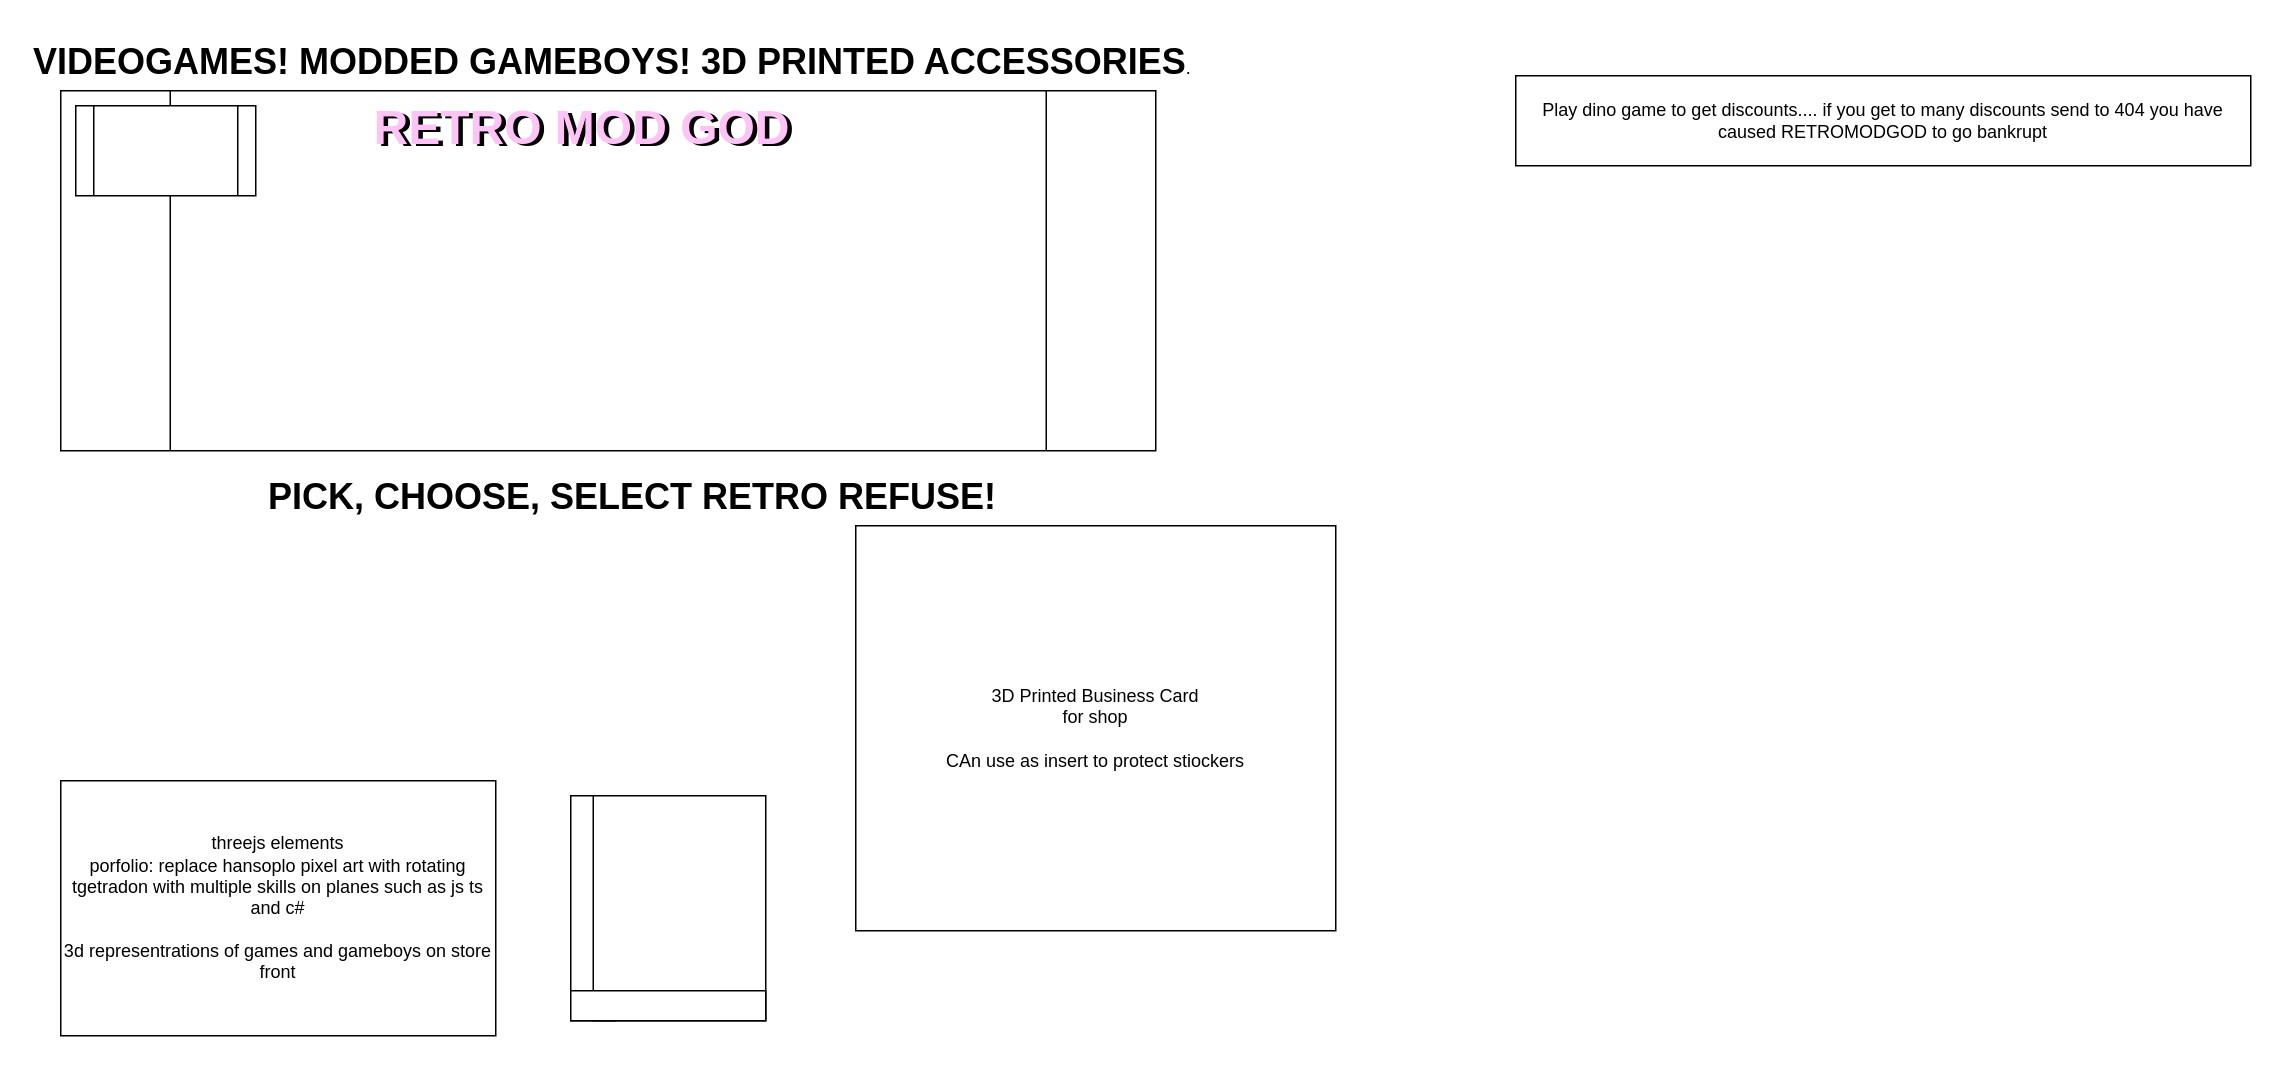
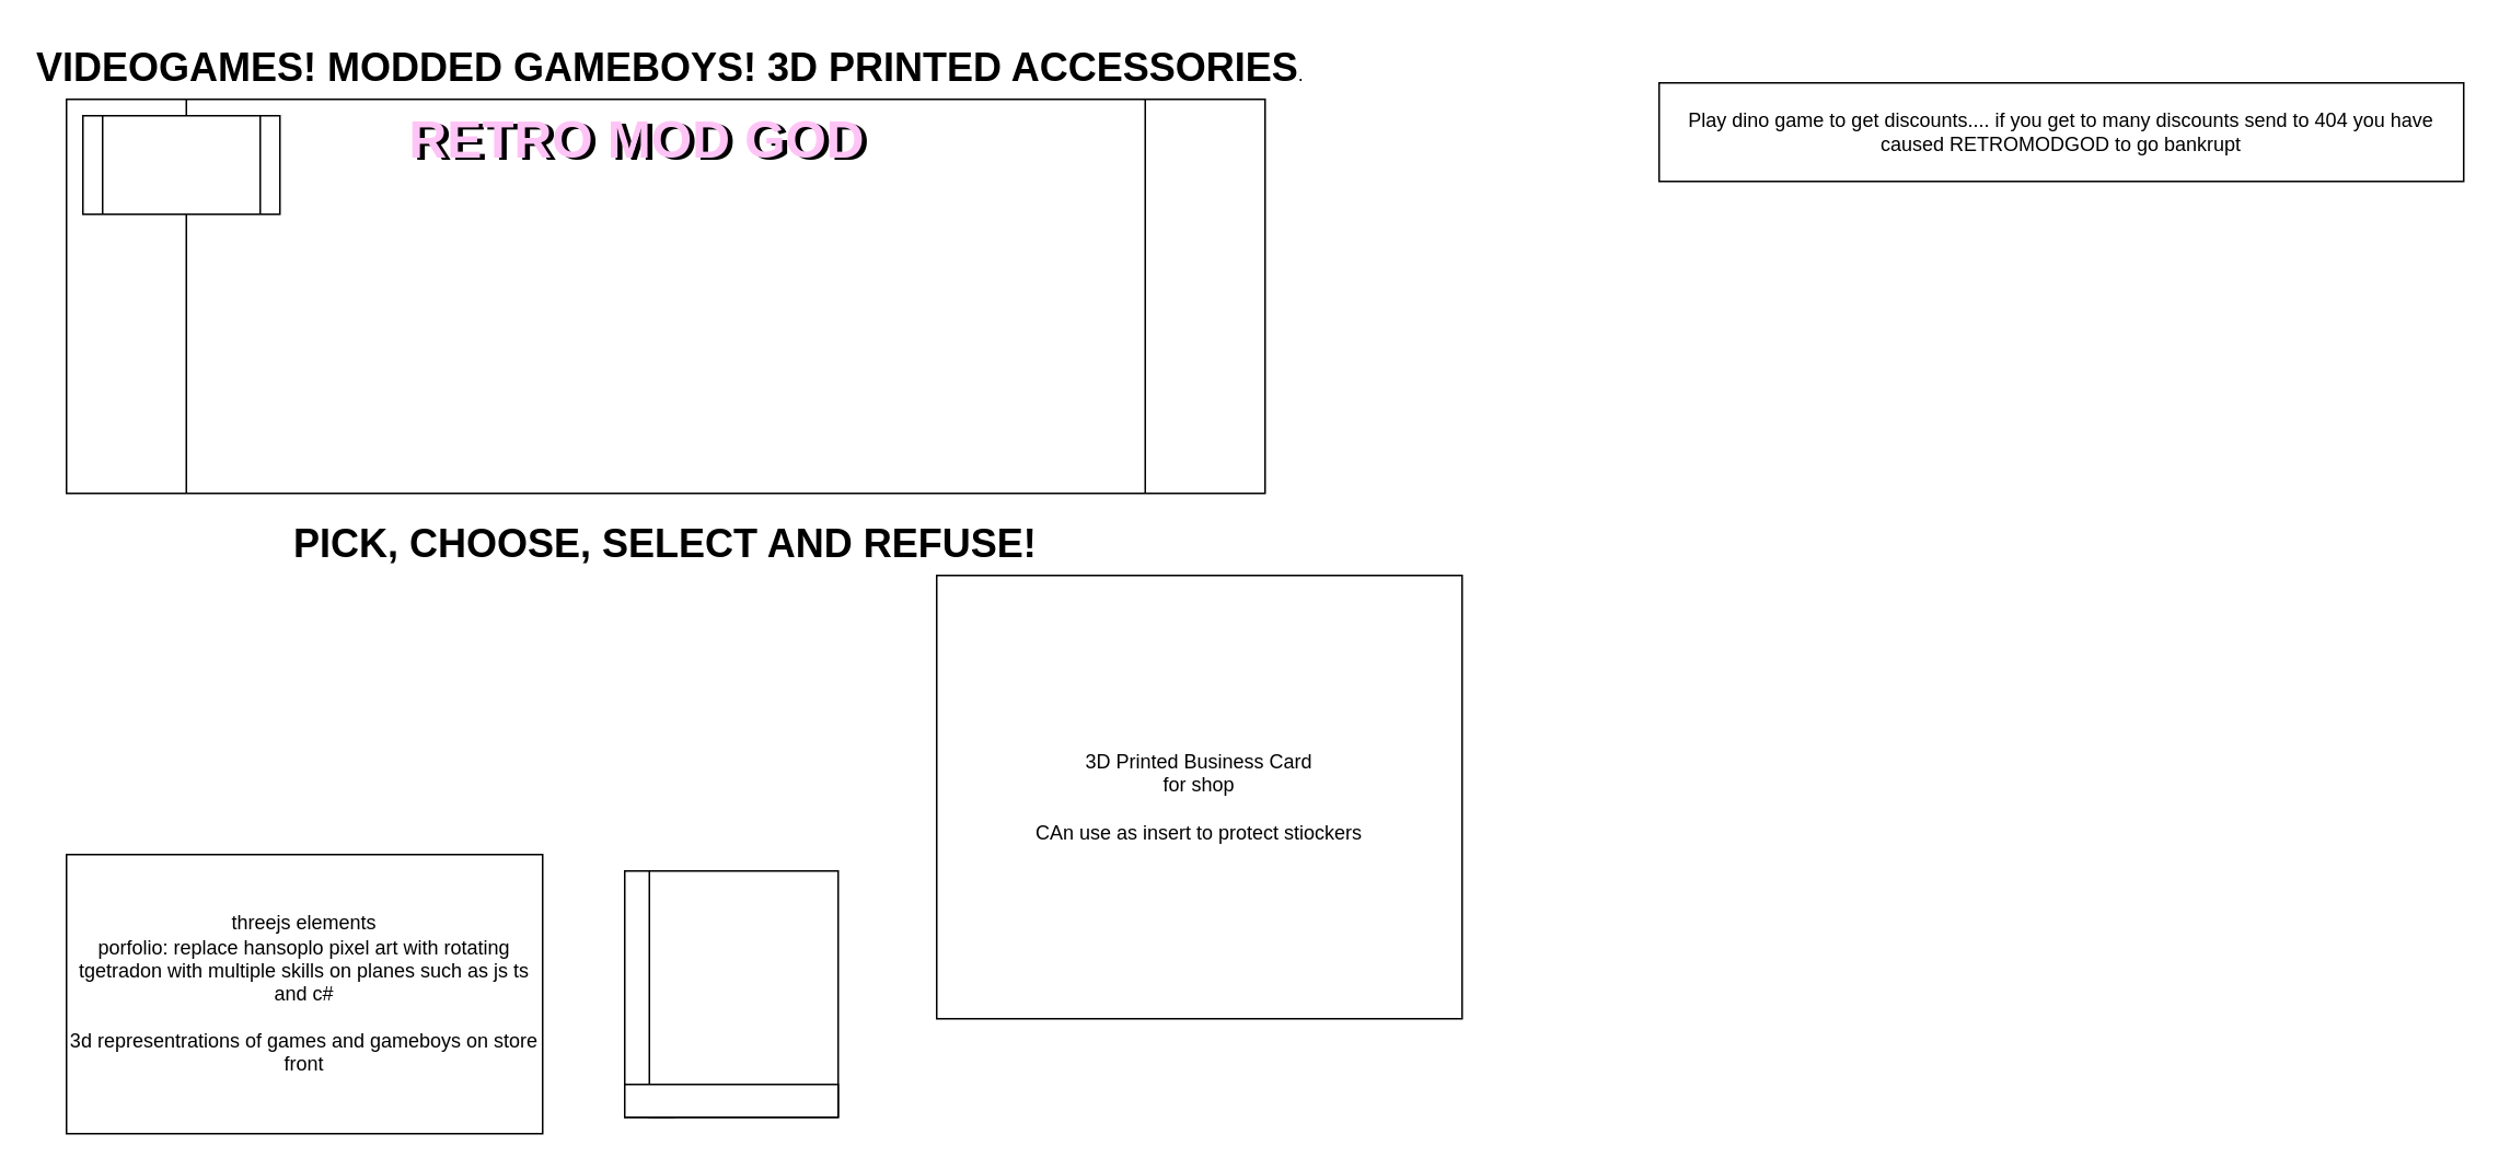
  <mxCell id="0" />
  <mxCell id="1" parent="0" />
  <mxCell id="2" value="" style="shape=process;whiteSpace=wrap;html=1;backgroundOutline=1;" parent="1" vertex="1"><mxGeometry x="40" y="60" width="730" height="240" as="geometry" /></mxCell>
  <mxCell id="3" value="&lt;h1 style=&quot;text-align: center; margin-top: 0px;&quot;&gt;VIDEOGAMES! MODDED GAMEBOYS! 3D PRINTED ACCESSORIES&lt;span style=&quot;background-color: transparent; color: light-dark(rgb(0, 0, 0), rgb(255, 255, 255)); font-size: 12px; font-weight: normal; text-align: left;&quot;&gt;.&lt;/span&gt;&lt;/h1&gt;" style="text;html=1;whiteSpace=wrap;overflow=hidden;rounded=0;" parent="1" vertex="1"><mxGeometry x="20" y="20" width="790" height="120" as="geometry" /></mxCell>
- <mxCell id="4" value="&lt;h1 style=&quot;text-align: center; margin-top: 0px;&quot;&gt;&amp;nbsp;PICK, CHOOSE, SELECT RETRO REFUSE!&lt;/h1&gt;" style="text;html=1;whiteSpace=wrap;overflow=hidden;rounded=0;" parent="1" vertex="1"><mxGeometry x="170" y="310" width="680" height="120" as="geometry" /></mxCell>
+ <mxCell id="4" value="&lt;h1 style=&quot;text-align: center; margin-top: 0px;&quot;&gt;&amp;nbsp;PICK, CHOOSE, SELECT AND REFUSE!&lt;/h1&gt;" style="text;html=1;whiteSpace=wrap;overflow=hidden;rounded=0;" parent="1" vertex="1"><mxGeometry x="170" y="310" width="680" height="120" as="geometry" /></mxCell>
  <mxCell id="5" value="" style="shape=process;whiteSpace=wrap;html=1;backgroundOutline=1;" parent="1" vertex="1"><mxGeometry x="50" y="70" width="120" height="60" as="geometry" /></mxCell>
  <mxCell id="6" value="&lt;h1 style=&quot;text-align: center; margin-top: 0px;&quot;&gt;&lt;font style=&quot;font-size: 32px;&quot;&gt;RETRO MOD GOD&lt;/font&gt;&lt;/h1&gt;" style="text;html=1;whiteSpace=wrap;overflow=hidden;rounded=0;" parent="1" vertex="1"><mxGeometry x="250" y="60" width="680" height="120" as="geometry" /></mxCell>
  <mxCell id="7" value="&lt;h1 style=&quot;text-align: center; margin-top: 0px;&quot;&gt;&lt;font style=&quot;font-size: 32px; color: rgb(255, 196, 246);&quot;&gt;RETRO MOD GOD&lt;/font&gt;&lt;/h1&gt;" style="text;html=1;whiteSpace=wrap;overflow=hidden;rounded=0;" parent="1" vertex="1"><mxGeometry x="247" y="59" width="680" height="120" as="geometry" /></mxCell>
  <mxCell id="8" value="threejs elements&lt;div&gt;porfolio: replace hansoplo pixel art with rotating tgetradon with multiple skills on planes such as js ts and c#&lt;/div&gt;&lt;div&gt;&lt;br&gt;&lt;/div&gt;&lt;div&gt;3d representrations of games and gameboys on store front&lt;/div&gt;" style="rounded=0;whiteSpace=wrap;html=1;" parent="1" vertex="1"><mxGeometry x="40" y="520" width="290" height="170" as="geometry" /></mxCell>
  <mxCell id="9" value="" style="rounded=0;whiteSpace=wrap;html=1;" parent="1" vertex="1"><mxGeometry x="380" y="530" width="30" height="150" as="geometry" /></mxCell>
  <mxCell id="10" value="" style="rounded=0;whiteSpace=wrap;html=1;" parent="1" vertex="1"><mxGeometry x="395" y="530" width="115" height="150" as="geometry" /></mxCell>
  <mxCell id="11" value="" style="rounded=0;whiteSpace=wrap;html=1;" parent="1" vertex="1"><mxGeometry x="380" y="660" width="130" height="20" as="geometry" /></mxCell>
  <mxCell id="12" value="3D Printed Business Card&lt;div&gt;for shop&lt;br&gt;&lt;br&gt;CAn use as insert to protect stiockers&lt;/div&gt;" style="rounded=0;whiteSpace=wrap;html=1;" parent="1" vertex="1"><mxGeometry x="570" y="350" width="320" height="270" as="geometry" /></mxCell>
  <mxCell id="13" value="Play dino game to get discounts.... if you get to many discounts send to 404 you have caused RETROMODGOD to go bankrupt" style="rounded=0;whiteSpace=wrap;html=1;" parent="1" vertex="1"><mxGeometry x="1010" y="50" width="490" height="60" as="geometry" /></mxCell>
